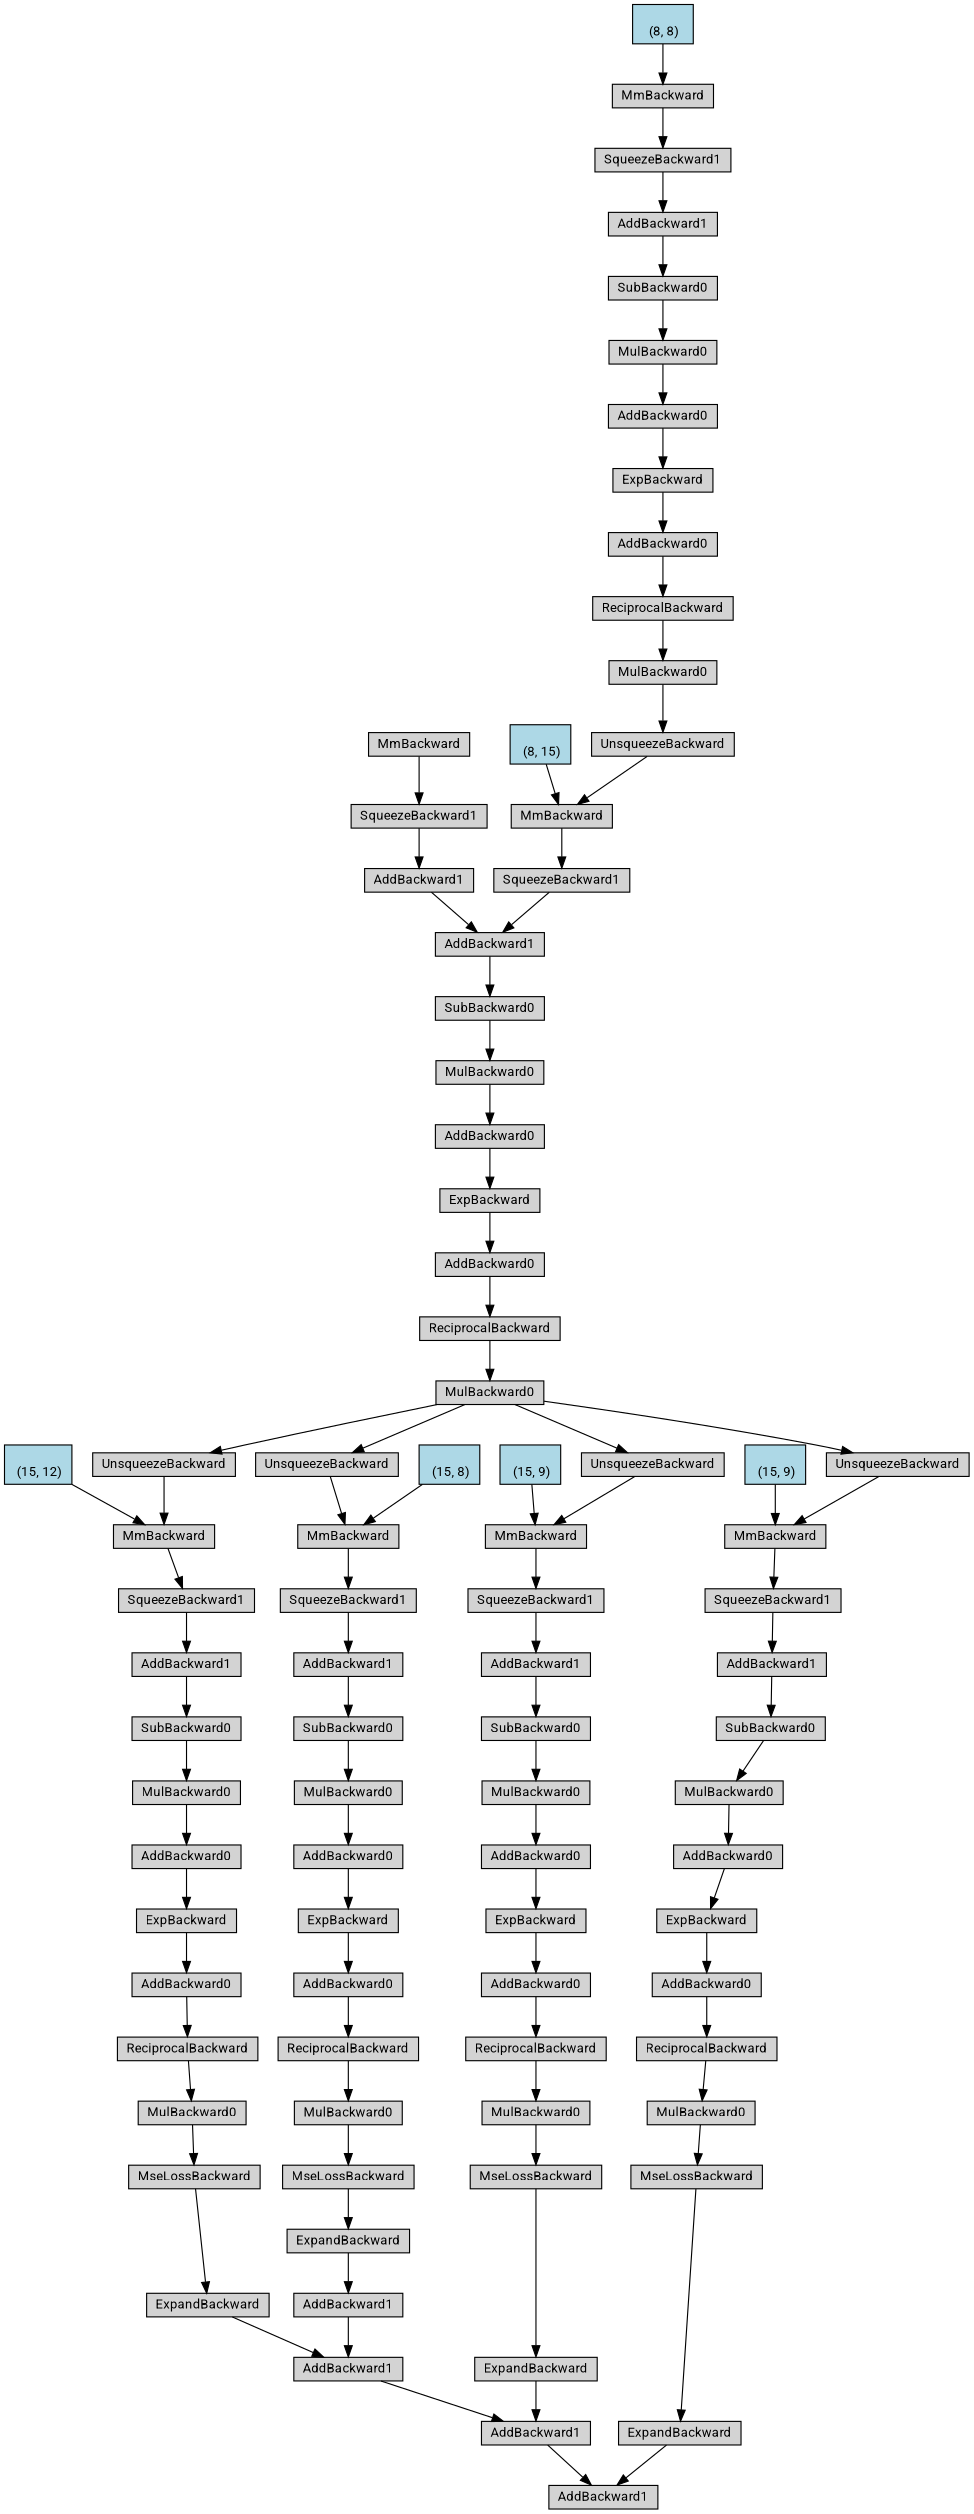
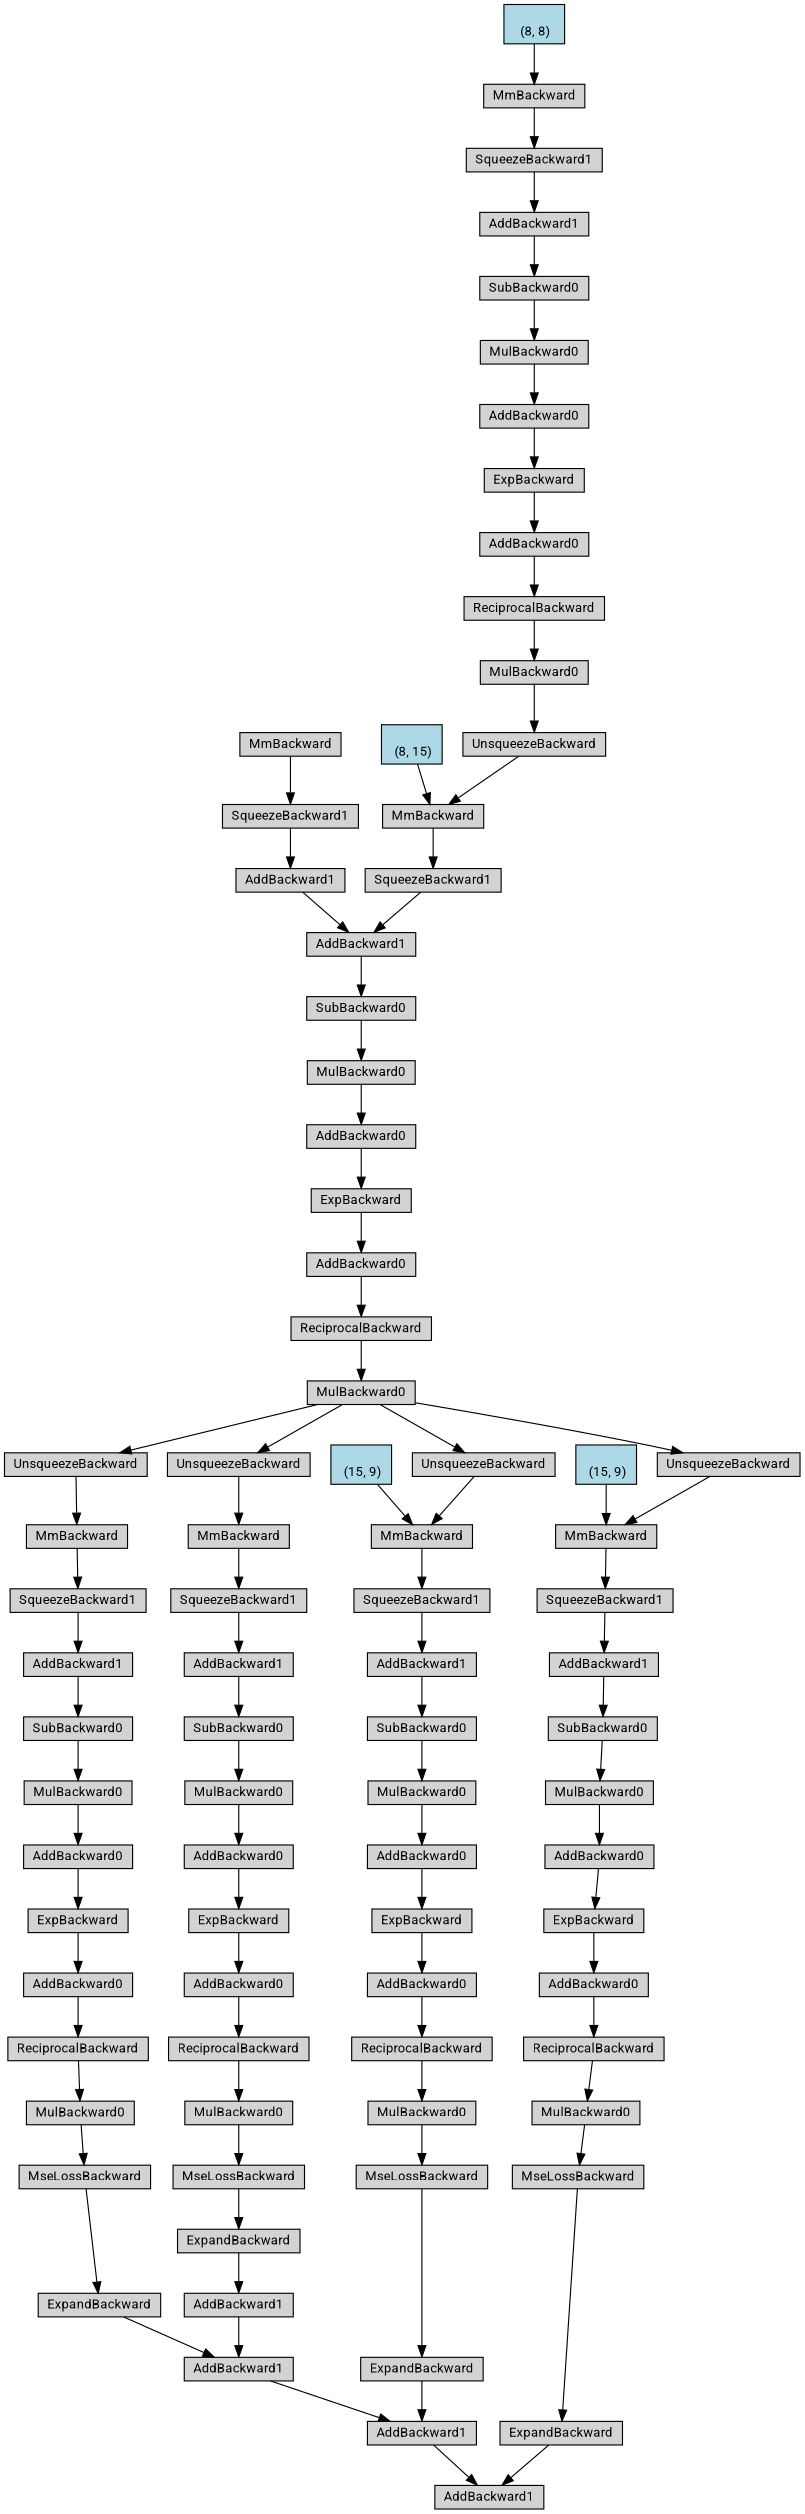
  digraph {
    fontname=Roboto
    node [align=left fontname=Roboto fontsize=12 ranksep=0.1 shape=box style=filled]
    edge [fontname=Roboto]
    n1 [height=0.2 label=AddBackward1]
    n2 [height=0.2 label=AddBackward1]
    n3 [height=0.2 label=AddBackward1]
    n4 [height=0.2 label=AddBackward1]
    n5 [height=0.2 label=ExpandBackward]
    n6 [height=0.2 label=MseLossBackward]
    n7 [height=0.2 label=MulBackward0]
    n8 [height=0.2 label=ReciprocalBackward]
    n9 [height=0.2 label=AddBackward0]
    n10 [height=0.2 label=ExpBackward]
    n11 [height=0.2 label=AddBackward0]
    n12 [height=0.2 label=MulBackward0]
    n13 [height=0.2 label=SubBackward0]
    n14 [height=0.2 label=AddBackward1]
    n15 [height=0.2 label=SqueezeBackward1]
    n16 [height=0.2 label=MmBackward]
    n17 [height=0.2 label=UnsqueezeBackward]
    n18 [height=0.2 label=MulBackward0]
    n19 [height=0.2 label=UnsqueezeBackward]
    n20 [height=0.2 label=UnsqueezeBackward]
    n21 [height=0.2 label=UnsqueezeBackward]
    n22 [height=0.2 label=MmBackward]
    n23 [height=0.2 label=MmBackward]
    n24 [height=0.2 label=MmBackward]
    n25 [height=0.2 label=ReciprocalBackward]
    n26 [height=0.2 label=AddBackward0]
    n27 [height=0.2 label=ExpBackward]
    n28 [height=0.2 label=AddBackward0]
    n29 [height=0.2 label=MulBackward0]
    n30 [height=0.2 label=SubBackward0]
    n31 [height=0.2 label=AddBackward1]
    n32 [height=0.2 label=AddBackward1]
    n33 [height=0.2 label=SqueezeBackward1]
    n34 [height=0.2 label=MmBackward]
    n35 [height=0.2 label=SqueezeBackward1]
    n36 [height=0.2 label=MmBackward]
    n37 [height=0.2 label=UnsqueezeBackward]
    n38 [height=0.2 label=MulBackward0]
    n39 [height=0.2 label=ReciprocalBackward]
    n40 [height=0.2 label=AddBackward0]
    n41 [height=0.2 label=ExpBackward]
    n42 [height=0.2 label=AddBackward0]
    n43 [height=0.2 label=MulBackward0]
    n44 [height=0.2 label=SubBackward0]
    n45 [height=0.2 label=AddBackward1]
    n46 [height=0.2 label=SqueezeBackward1]
    n47 [height=0.2 label=MmBackward]
    n48 [fillcolor=lightblue height=0.2 label="\n (8, 8)"]
    n49 [fillcolor=lightblue height=0.2 label="\n (8, 15)"]
-   n50 [fillcolor=lightblue height=0.2 label="\n (15, 8)"]
    n51 [height=0.2 label=ExpandBackward]
    n52 [height=0.2 label=MseLossBackward]
    n53 [height=0.2 label=MulBackward0]
    n54 [height=0.2 label=ReciprocalBackward]
    n55 [height=0.2 label=AddBackward0]
    n56 [height=0.2 label=ExpBackward]
    n57 [height=0.2 label=AddBackward0]
    n58 [height=0.2 label=MulBackward0]
    n59 [height=0.2 label=SubBackward0]
    n60 [height=0.2 label=AddBackward1]
    n61 [height=0.2 label=SqueezeBackward1]
-   n62 [fillcolor=lightblue height=0.2 label="\n (15, 12)"]
    n63 [height=0.2 label=ExpandBackward]
    n64 [height=0.2 label=MseLossBackward]
    n65 [height=0.2 label=MulBackward0]
    n66 [height=0.2 label=ReciprocalBackward]
    n67 [height=0.2 label=AddBackward0]
    n68 [height=0.2 label=ExpBackward]
    n69 [height=0.2 label=AddBackward0]
    n70 [height=0.2 label=MulBackward0]
    n71 [height=0.2 label=SubBackward0]
    n72 [height=0.2 label=AddBackward1]
    n73 [height=0.2 label=SqueezeBackward1]
    n74 [fillcolor=lightblue height=0.2 label="\n (15, 9)"]
    n75 [height=0.2 label=ExpandBackward]
    n76 [height=0.2 label=MseLossBackward]
    n77 [height=0.2 label=MulBackward0]
    n78 [height=0.2 label=ReciprocalBackward]
    n79 [height=0.2 label=AddBackward0]
    n80 [height=0.2 label=ExpBackward]
    n81 [height=0.2 label=AddBackward0]
    n82 [height=0.2 label=MulBackward0]
    n83 [height=0.2 label=SubBackward0]
    n84 [height=0.2 label=AddBackward1]
    n85 [height=0.2 label=SqueezeBackward1]
    n86 [fillcolor=lightblue height=0.2 label="\n (15, 9)"]
    n2 -> n1
    n3 -> n2
    n4 -> n3
    n5 -> n4
    n6 -> n5
    n7 -> n6
    n8 -> n7
    n9 -> n8
    n10 -> n9
    n11 -> n10
    n12 -> n11
    n13 -> n12
    n14 -> n13
    n15 -> n14
    n16 -> n15
    n17 -> n16
    n18 -> n17
    n18 -> n19
    n18 -> n20
    n18 -> n21
    n19 -> n22
    n20 -> n23
    n21 -> n24
    n22 -> n61
    n23 -> n73
    n24 -> n85
    n25 -> n18
    n26 -> n25
    n27 -> n26
    n28 -> n27
    n29 -> n28
    n30 -> n29
    n31 -> n30
    n32 -> n31
    n33 -> n32
    n34 -> n33
    n35 -> n31
    n36 -> n35
    n37 -> n36
    n38 -> n37
    n39 -> n38
    n40 -> n39
    n41 -> n40
    n42 -> n41
    n43 -> n42
    n44 -> n43
    n45 -> n44
    n46 -> n45
    n47 -> n46
    n48 -> n47
    n49 -> n36
-   n50 -> n16
    n51 -> n3
    n52 -> n51
    n53 -> n52
    n54 -> n53
    n55 -> n54
    n56 -> n55
    n57 -> n56
    n58 -> n57
    n59 -> n58
    n60 -> n59
    n61 -> n60
-   n62 -> n22
    n63 -> n2
    n64 -> n63
    n65 -> n64
    n66 -> n65
    n67 -> n66
    n68 -> n67
    n69 -> n68
    n70 -> n69
    n71 -> n70
    n72 -> n71
    n73 -> n72
    n74 -> n23
    n75 -> n1
    n76 -> n75
    n77 -> n76
    n78 -> n77
    n79 -> n78
    n80 -> n79
    n81 -> n80
    n82 -> n81
    n83 -> n82
    n84 -> n83
    n85 -> n84
    n86 -> n24
  }
